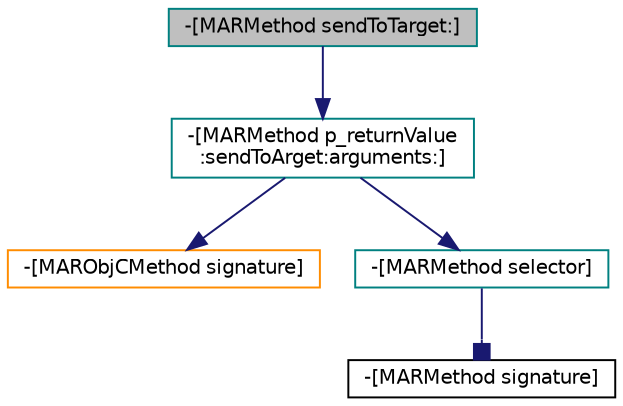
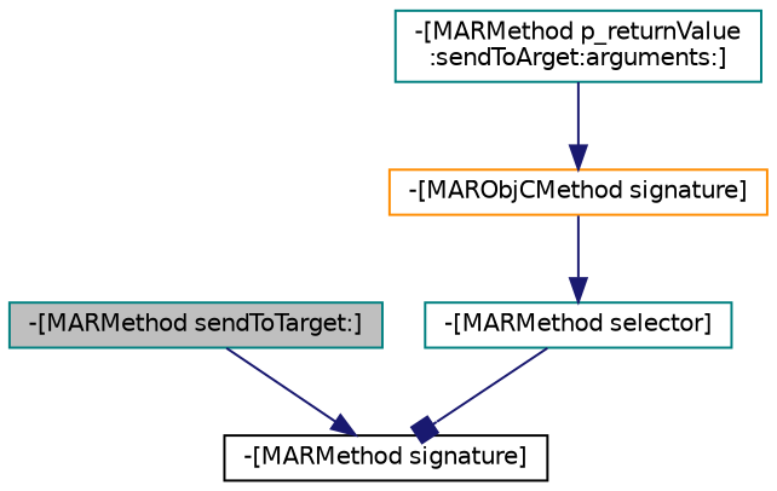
  digraph {
    rankdir=TB
    node [color=teal fillcolor=white fontname=Helvetica fontsize=10 shape=record style=filled]
    edge [arrowhead=normal color=midnightblue fontname=Helvetica fontsize=10 labelfontname=Helvetica labelfontsize=10 style=solid]
    n1 [fillcolor=grey75 fontcolor=black height=0.2 label="-[MARMethod sendToTarget:]" width=0.4]
    n2 [height=0.2 label="-[MARMethod p_returnValue\l:sendToArget:arguments:]" width=0.4]
    n3 [color=darkorange height=0.2 label="-[MARObjCMethod signature]" width=0.4]
    n4 [height=0.2 label="-[MARMethod selector]" width=0.4]
    n5 [color=black height=0.2 label="-[MARMethod signature]" width=0.4]
-   n1 -> n2
+   n1 -> n5
    n2 -> n3
-   n2 -> n4
+   n3 -> n4
    n4 -> n5 [arrowhead=box]
  }
